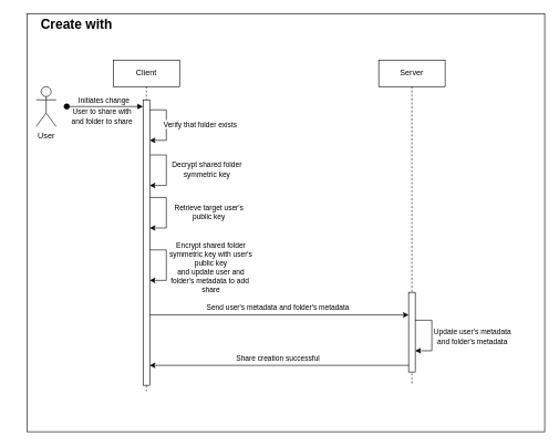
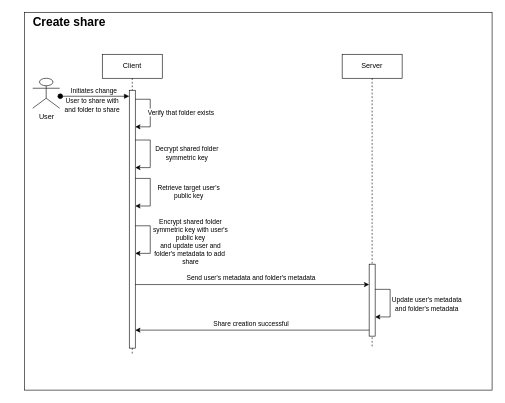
  <mxCell id="0" />
  <mxCell id="1" parent="0" />
  <mxCell id="2" value="" style="rounded=0;whiteSpace=wrap;html=1;fillColor=none;" vertex="1" parent="1"><mxGeometry x="40" y="20" width="780" height="630" as="geometry" /></mxCell>
  <mxCell id="3" value="Client" style="shape=umlLifeline;perimeter=lifelinePerimeter;whiteSpace=wrap;html=1;container=1;dropTarget=0;collapsible=0;recursiveResize=0;outlineConnect=0;portConstraint=eastwest;newEdgeStyle={&quot;edgeStyle&quot;:&quot;elbowEdgeStyle&quot;,&quot;elbow&quot;:&quot;vertical&quot;,&quot;curved&quot;:0,&quot;rounded&quot;:0};" vertex="1" parent="1"><mxGeometry x="170" y="90" width="100" height="500" as="geometry" /></mxCell>
  <mxCell id="4" value="Server" style="shape=umlLifeline;perimeter=lifelinePerimeter;whiteSpace=wrap;html=1;container=1;dropTarget=0;collapsible=0;recursiveResize=0;outlineConnect=0;portConstraint=eastwest;newEdgeStyle={&quot;edgeStyle&quot;:&quot;elbowEdgeStyle&quot;,&quot;elbow&quot;:&quot;vertical&quot;,&quot;curved&quot;:0,&quot;rounded&quot;:0};" vertex="1" parent="1"><mxGeometry x="570" y="90" width="100" height="490" as="geometry" /></mxCell>
  <mxCell id="5" value="" style="html=1;points=[[0,0,0,0,5],[0,1,0,0,-5],[1,0,0,0,5],[1,1,0,0,-5]];perimeter=orthogonalPerimeter;outlineConnect=0;targetShapes=umlLifeline;portConstraint=eastwest;newEdgeStyle={&quot;curved&quot;:0,&quot;rounded&quot;:0};" vertex="1" parent="4"><mxGeometry x="45" y="350" width="10" height="120" as="geometry" /></mxCell>
  <mxCell id="6" value="Initiates change" style="html=1;verticalAlign=bottom;startArrow=oval;startFill=1;endArrow=block;startSize=8;curved=0;rounded=0;" edge="1" parent="1"><mxGeometry y="61" width="60" relative="1" as="geometry"><mxPoint x="216.1" y="170" as="sourcePoint" /><mxPoint x="216.1" y="170" as="targetPoint" /><mxPoint x="-60" y="-10" as="offset" /></mxGeometry></mxCell>
  <mxCell id="7" value="" style="html=1;verticalAlign=bottom;startArrow=oval;startFill=1;endArrow=block;startSize=8;curved=0;rounded=0;" edge="1" parent="1" target="9"><mxGeometry width="60" relative="1" as="geometry"><mxPoint x="100" y="160" as="sourcePoint" /><mxPoint x="219" y="160" as="targetPoint" /></mxGeometry></mxCell>
  <mxCell id="8" value="User to share with&lt;br&gt;and folder to share" style="edgeLabel;html=1;align=center;verticalAlign=middle;resizable=0;points=[];" vertex="1" connectable="0" parent="7"><mxGeometry x="-0.287" y="1" relative="1" as="geometry"><mxPoint x="11" y="15" as="offset" /></mxGeometry></mxCell>
  <mxCell id="9" value="" style="html=1;points=[[0,0,0,0,5],[0,1,0,0,-5],[1,0,0,0,5],[1,1,0,0,-5]];perimeter=orthogonalPerimeter;outlineConnect=0;targetShapes=umlLifeline;portConstraint=eastwest;newEdgeStyle={&quot;curved&quot;:0,&quot;rounded&quot;:0};" vertex="1" parent="1"><mxGeometry x="215" y="150" width="10" height="430" as="geometry" /></mxCell>
- <mxCell id="10" value="User" style="shape=umlActor;verticalLabelPosition=bottom;verticalAlign=top;html=1;" vertex="1" parent="1"><mxGeometry x="54" y="130" width="30" height="60" as="geometry" /></mxCell>
+ <mxCell id="10" value="User" style="shape=umlActor;verticalLabelPosition=bottom;verticalAlign=top;html=1;" vertex="1" parent="1"><mxGeometry x="54" y="130" width="45" height="50" as="geometry" /></mxCell>
  <mxCell id="11" value="" style="endArrow=classic;html=1;rounded=0;" edge="1" parent="1"><mxGeometry width="50" height="50" relative="1" as="geometry"><mxPoint x="225" y="376" as="sourcePoint" /><mxPoint x="225" y="422" as="targetPoint" /><Array as="points"><mxPoint x="250" y="376" /><mxPoint x="250" y="392" /><mxPoint x="250" y="422" /></Array></mxGeometry></mxCell>
  <mxCell id="12" value="Encrypt shared folder&lt;br&gt;symmetric key with user's&lt;br&gt;public key&lt;br&gt;and update user and&lt;br&gt;folder's metadata to add&amp;nbsp;&lt;br&gt;share" style="edgeLabel;html=1;align=center;verticalAlign=middle;resizable=0;points=[];" vertex="1" connectable="0" parent="11"><mxGeometry x="-0.018" y="1" relative="1" as="geometry"><mxPoint x="65" y="4" as="offset" /></mxGeometry></mxCell>
- <mxCell id="13" value="&lt;font style=&quot;font-size: 20px;&quot;&gt;&lt;b&gt;Create with&lt;/b&gt;&lt;/font&gt;" style="text;html=1;strokeColor=none;fillColor=none;align=center;verticalAlign=middle;whiteSpace=wrap;rounded=0;" vertex="1" parent="1"><mxGeometry x="20" y="20" width="190" height="30" as="geometry" /></mxCell>
+ <mxCell id="13" value="&lt;font style=&quot;font-size: 20px;&quot;&gt;&lt;b&gt;Create share&lt;/b&gt;&lt;/font&gt;" style="text;html=1;strokeColor=none;fillColor=none;align=center;verticalAlign=middle;whiteSpace=wrap;rounded=0;" vertex="1" parent="1"><mxGeometry x="20" y="20" width="190" height="30" as="geometry" /></mxCell>
  <mxCell id="14" value="" style="endArrow=classic;html=1;rounded=0;" edge="1" parent="1"><mxGeometry width="50" height="50" relative="1" as="geometry"><mxPoint x="225" y="233" as="sourcePoint" /><mxPoint x="225" y="279" as="targetPoint" /><Array as="points"><mxPoint x="250" y="233" /><mxPoint x="250" y="249" /><mxPoint x="250" y="279" /></Array></mxGeometry></mxCell>
  <mxCell id="15" value="Decrypt shared folder&lt;br&gt;symmetric key" style="edgeLabel;html=1;align=center;verticalAlign=middle;resizable=0;points=[];" vertex="1" connectable="0" parent="14"><mxGeometry x="-0.018" y="1" relative="1" as="geometry"><mxPoint x="59" y="-1" as="offset" /></mxGeometry></mxCell>
  <mxCell id="16" value="" style="endArrow=classic;html=1;rounded=0;" edge="1" parent="1"><mxGeometry width="50" height="50" relative="1" as="geometry"><mxPoint x="225" y="165" as="sourcePoint" /><mxPoint x="225" y="211" as="targetPoint" /><Array as="points"><mxPoint x="250" y="165" /><mxPoint x="250" y="181" /><mxPoint x="250" y="211" /></Array></mxGeometry></mxCell>
  <mxCell id="17" value="Verify that folder exists" style="edgeLabel;html=1;align=center;verticalAlign=middle;resizable=0;points=[];" vertex="1" connectable="0" parent="16"><mxGeometry x="-0.018" y="1" relative="1" as="geometry"><mxPoint x="49" y="-1" as="offset" /></mxGeometry></mxCell>
  <mxCell id="18" value="" style="endArrow=classic;html=1;rounded=0;" edge="1" parent="1"><mxGeometry width="50" height="50" relative="1" as="geometry"><mxPoint x="225" y="297" as="sourcePoint" /><mxPoint x="225" y="343" as="targetPoint" /><Array as="points"><mxPoint x="250" y="297" /><mxPoint x="250" y="313" /><mxPoint x="250" y="343" /></Array></mxGeometry></mxCell>
  <mxCell id="19" value="&lt;div&gt;Retrieve target user's&lt;/div&gt;&lt;div&gt;public key&lt;/div&gt;" style="edgeLabel;html=1;align=center;verticalAlign=middle;resizable=0;points=[];" vertex="1" connectable="0" parent="18"><mxGeometry x="-0.018" y="1" relative="1" as="geometry"><mxPoint x="62" y="-1" as="offset" /></mxGeometry></mxCell>
  <mxCell id="20" value="" style="endArrow=classic;html=1;rounded=0;" edge="1" parent="1"><mxGeometry width="50" height="50" relative="1" as="geometry"><mxPoint x="225" y="474" as="sourcePoint" /><mxPoint x="615" y="474" as="targetPoint" /></mxGeometry></mxCell>
  <mxCell id="21" value="Send user's metadata and folder's metadata" style="edgeLabel;html=1;align=center;verticalAlign=middle;resizable=0;points=[];" vertex="1" connectable="0" parent="20"><mxGeometry x="-0.426" y="-1" relative="1" as="geometry"><mxPoint x="80" y="-13" as="offset" /></mxGeometry></mxCell>
  <mxCell id="22" value="" style="endArrow=classic;html=1;rounded=0;" edge="1" parent="1"><mxGeometry width="50" height="50" relative="1" as="geometry"><mxPoint x="625" y="482" as="sourcePoint" /><mxPoint x="625" y="528" as="targetPoint" /><Array as="points"><mxPoint x="650" y="482" /><mxPoint x="650" y="498" /><mxPoint x="650" y="528" /></Array></mxGeometry></mxCell>
  <mxCell id="23" value="Update user's metadata&lt;br&gt;and folder's metadata" style="edgeLabel;html=1;align=center;verticalAlign=middle;resizable=0;points=[];" vertex="1" connectable="0" parent="22"><mxGeometry x="-0.018" y="1" relative="1" as="geometry"><mxPoint x="59" y="2" as="offset" /></mxGeometry></mxCell>
  <mxCell id="24" value="" style="endArrow=none;html=1;rounded=0;endFill=0;startArrow=classic;startFill=1;" edge="1" parent="1"><mxGeometry width="50" height="50" relative="1" as="geometry"><mxPoint x="225" y="550" as="sourcePoint" /><mxPoint x="615" y="550" as="targetPoint" /></mxGeometry></mxCell>
  <mxCell id="25" value="Share creation successful" style="edgeLabel;html=1;align=center;verticalAlign=middle;resizable=0;points=[];" vertex="1" connectable="0" parent="24"><mxGeometry x="-0.426" y="-1" relative="1" as="geometry"><mxPoint x="80" y="-13" as="offset" /></mxGeometry></mxCell>
